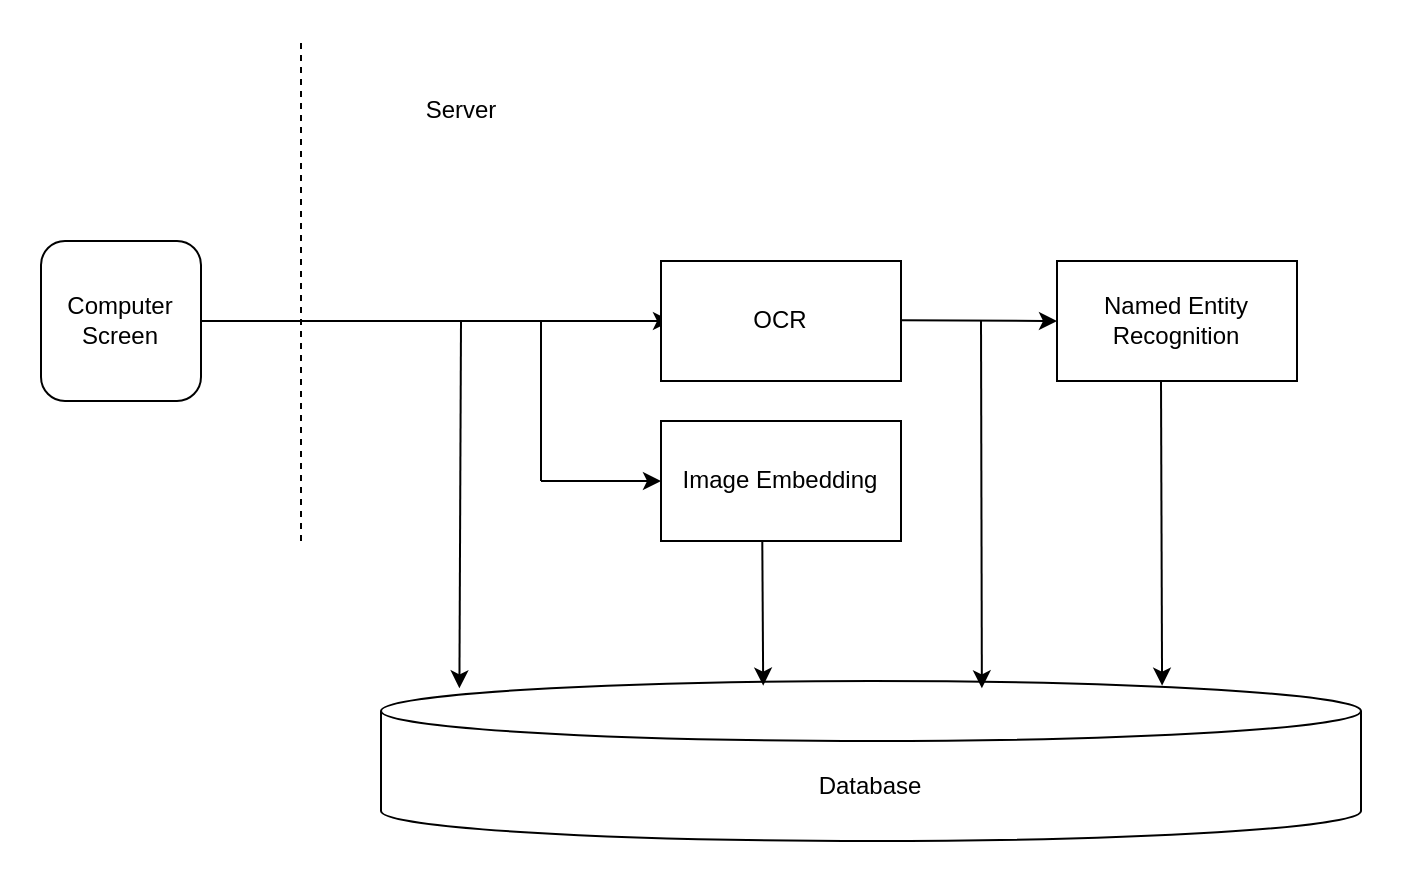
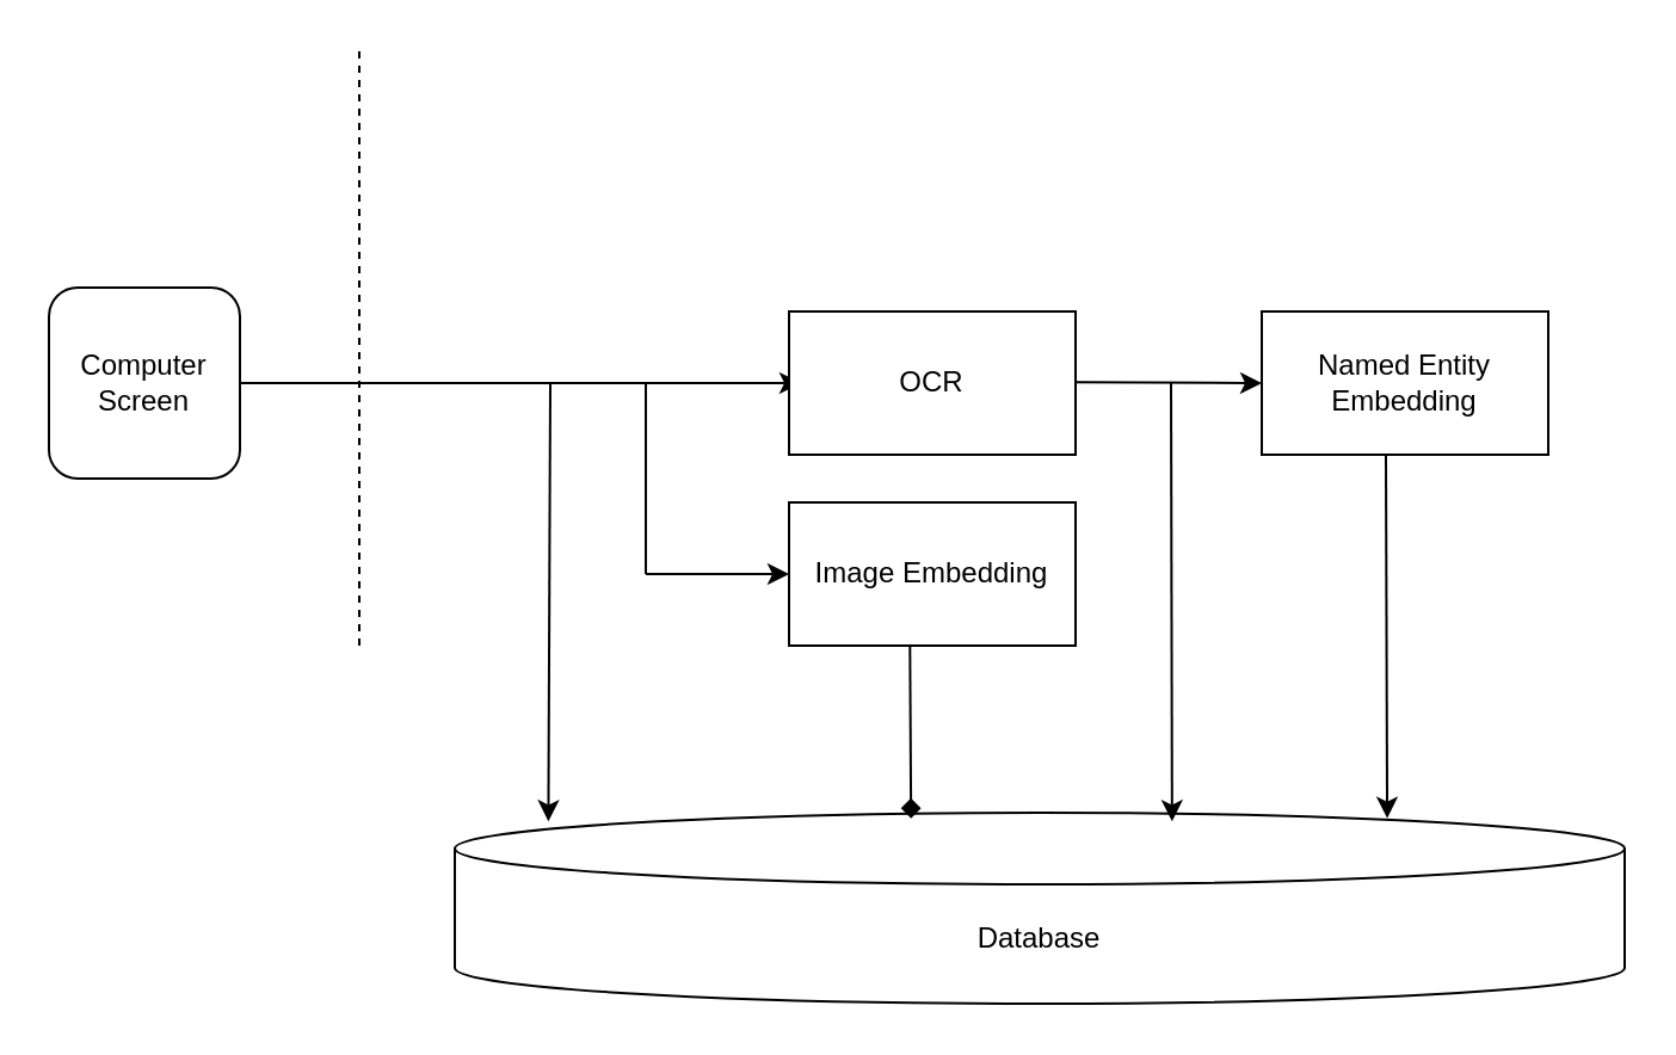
  <mxCell id="0" />
  <mxCell id="1" parent="0" />
  <mxCell id="2" value="Computer Screen" style="whiteSpace=wrap;html=1;aspect=fixed;rounded=1;" vertex="1" parent="1"><mxGeometry x="20" y="120" width="80" height="80" as="geometry" /></mxCell>
  <mxCell id="3" value="" style="endArrow=classic;html=1;rounded=0;exitX=1;exitY=0.5;exitDx=0;exitDy=0;entryX=0;entryY=0.5;entryDx=0;entryDy=0;" edge="1" parent="1" source="2"><mxGeometry width="50" height="50" relative="1" as="geometry"><mxPoint x="430" y="190" as="sourcePoint" /><mxPoint x="335" y="160" as="targetPoint" /></mxGeometry></mxCell>
  <mxCell id="4" value="" style="endArrow=none;dashed=1;html=1;rounded=0;" edge="1" parent="1"><mxGeometry width="50" height="50" relative="1" as="geometry"><mxPoint x="150" y="270" as="sourcePoint" /><mxPoint x="150" y="20" as="targetPoint" /></mxGeometry></mxCell>
  <mxCell id="5" value="" style="endArrow=classic;html=1;rounded=0;entryX=0.08;entryY=0.046;entryDx=0;entryDy=0;entryPerimeter=0;" edge="1" parent="1" target="6"><mxGeometry width="50" height="50" relative="1" as="geometry"><mxPoint x="230" y="160" as="sourcePoint" /><mxPoint x="230" y="290" as="targetPoint" /></mxGeometry></mxCell>
  <mxCell id="6" value="Database" style="shape=cylinder3;whiteSpace=wrap;html=1;boundedLbl=1;backgroundOutline=1;size=15;" vertex="1" parent="1"><mxGeometry x="190" y="340" width="490" height="80" as="geometry" /></mxCell>
  <mxCell id="7" value="" style="endArrow=classic;html=1;rounded=0;" edge="1" parent="1"><mxGeometry width="50" height="50" relative="1" as="geometry"><mxPoint x="270" y="240" as="sourcePoint" /><mxPoint x="330" y="240" as="targetPoint" /></mxGeometry></mxCell>
  <mxCell id="8" value="Image Embedding" style="whiteSpace=wrap;html=1;" vertex="1" parent="1"><mxGeometry x="330" y="210" width="120" height="60" as="geometry" /></mxCell>
  <mxCell id="9" value="OCR" style="whiteSpace=wrap;html=1;" vertex="1" parent="1"><mxGeometry x="330" y="130" width="120" height="60" as="geometry" /></mxCell>
  <mxCell id="10" value="" style="edgeStyle=none;orthogonalLoop=1;jettySize=auto;html=1;rounded=0;entryX=0;entryY=0.5;entryDx=0;entryDy=0;" edge="1" parent="1" target="12"><mxGeometry width="100" relative="1" as="geometry"><mxPoint x="450" y="159.67" as="sourcePoint" /><mxPoint x="550" y="159.67" as="targetPoint" /><Array as="points" /></mxGeometry></mxCell>
- <mxCell id="11" value="" style="edgeStyle=none;orthogonalLoop=1;jettySize=auto;html=1;rounded=0;entryX=0.39;entryY=0.029;entryDx=0;entryDy=0;entryPerimeter=0;exitX=0.422;exitY=0.994;exitDx=0;exitDy=0;exitPerimeter=0;" edge="1" parent="1" source="8" target="6"><mxGeometry width="100" relative="1" as="geometry"><mxPoint x="350" y="310" as="sourcePoint" /><mxPoint x="450" y="310" as="targetPoint" /><Array as="points" /></mxGeometry></mxCell>
- <mxCell id="12" value="Named Entity Recognition" style="whiteSpace=wrap;html=1;" vertex="1" parent="1"><mxGeometry x="528" y="130" width="120" height="60" as="geometry" /></mxCell>
+ <mxCell id="11" value="" style="edgeStyle=none;orthogonalLoop=1;jettySize=auto;html=1;rounded=0;entryX=0.39;entryY=0.029;entryDx=0;entryDy=0;entryPerimeter=0;exitX=0.422;exitY=0.994;exitDx=0;exitDy=0;exitPerimeter=0;endArrow=diamond;" edge="1" parent="1" source="8" target="6"><mxGeometry width="100" relative="1" as="geometry"><mxPoint x="350" y="310" as="sourcePoint" /><mxPoint x="450" y="310" as="targetPoint" /><Array as="points" /></mxGeometry></mxCell>
+ <mxCell id="12" value="Named Entity Embedding" style="whiteSpace=wrap;html=1;" vertex="1" parent="1"><mxGeometry x="528" y="130" width="120" height="60" as="geometry" /></mxCell>
  <mxCell id="13" value="" style="endArrow=classic;html=1;rounded=0;entryX=0.656;entryY=0.046;entryDx=0;entryDy=0;entryPerimeter=0;" edge="1" parent="1"><mxGeometry width="50" height="50" relative="1" as="geometry"><mxPoint x="490" y="160" as="sourcePoint" /><mxPoint x="490.44" y="343.68" as="targetPoint" /></mxGeometry></mxCell>
  <mxCell id="14" value="" style="endArrow=classic;html=1;rounded=0;entryX=0.797;entryY=0.029;entryDx=0;entryDy=0;entryPerimeter=0;" edge="1" parent="1" target="6"><mxGeometry width="50" height="50" relative="1" as="geometry"><mxPoint x="580" y="190" as="sourcePoint" /><mxPoint x="630" y="140" as="targetPoint" /></mxGeometry></mxCell>
- <mxCell id="15" value="Server" style="text;html=1;align=center;verticalAlign=middle;resizable=0;points=[];autosize=1;strokeColor=none;fillColor=none;" vertex="1" parent="1"><mxGeometry x="200" y="40" width="60" height="30" as="geometry" /></mxCell>
  <mxCell id="16" value="" style="endArrow=none;html=1;rounded=0;" edge="1" parent="1"><mxGeometry width="50" height="50" relative="1" as="geometry"><mxPoint x="270" y="240" as="sourcePoint" /><mxPoint x="270" y="160" as="targetPoint" /></mxGeometry></mxCell>
